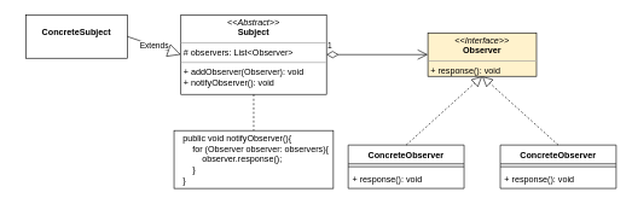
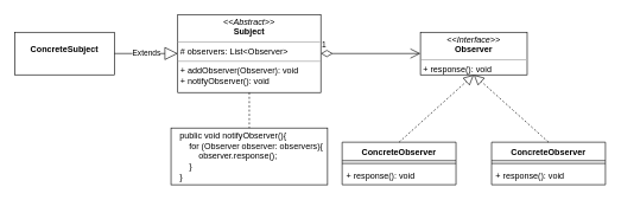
  <mxCell id="0" />
  <mxCell id="1" parent="0" />
  <mxCell id="2" value="ConcreteObserver" style="swimlane;fontStyle=1;align=center;verticalAlign=top;childLayout=stackLayout;horizontal=1;startSize=26;horizontalStack=0;resizeParent=1;resizeParentMax=0;resizeLast=0;collapsible=1;marginBottom=0;" parent="1" vertex="1"><mxGeometry x="480" y="200" width="160" height="60" as="geometry" /></mxCell>
  <mxCell id="3" value="" style="line;strokeWidth=1;fillColor=none;align=left;verticalAlign=middle;spacingTop=-1;spacingLeft=3;spacingRight=3;rotatable=0;labelPosition=right;points=[];portConstraint=eastwest;" parent="2" vertex="1"><mxGeometry y="26" width="160" height="8" as="geometry" /></mxCell>
  <mxCell id="4" value="+ response(): void" style="text;strokeColor=none;fillColor=none;align=left;verticalAlign=top;spacingLeft=4;spacingRight=4;overflow=hidden;rotatable=0;points=[[0,0.5],[1,0.5]];portConstraint=eastwest;" parent="2" vertex="1"><mxGeometry y="34" width="160" height="26" as="geometry" /></mxCell>
  <mxCell id="5" value="&lt;p style=&quot;margin: 0px ; margin-top: 4px ; text-align: center&quot;&gt;&lt;i&gt;&amp;lt;&amp;lt;Abstract&amp;gt;&amp;gt;&lt;/i&gt;&lt;br&gt;&lt;b&gt;Subject&lt;/b&gt;&lt;/p&gt;&lt;hr size=&quot;1&quot;&gt;&lt;p style=&quot;margin: 0px ; margin-left: 4px&quot;&gt;# observers: List&amp;lt;Observer&amp;gt;&lt;/p&gt;&lt;hr size=&quot;1&quot;&gt;&lt;p style=&quot;margin: 0px ; margin-left: 4px&quot;&gt;+ addObserver(Observer): void&lt;br&gt;+ notifyObserver(): void&lt;/p&gt;" style="verticalAlign=top;align=left;overflow=fill;fontSize=12;fontFamily=Helvetica;html=1;" parent="1" vertex="1"><mxGeometry x="249" y="20" width="201" height="110" as="geometry" /></mxCell>
- <mxCell id="6" value="&lt;p style=&quot;margin: 0px ; margin-top: 4px ; text-align: center&quot;&gt;&lt;i&gt;&amp;lt;&amp;lt;Interface&amp;gt;&amp;gt;&lt;/i&gt;&lt;br&gt;&lt;b&gt;Observer&lt;/b&gt;&lt;/p&gt;&lt;hr size=&quot;1&quot;&gt;&lt;p style=&quot;margin: 0px ; margin-left: 4px&quot;&gt;&lt;/p&gt;&lt;p style=&quot;margin: 0px ; margin-left: 4px&quot;&gt;+ response(): void&lt;br&gt;&lt;/p&gt;" style="verticalAlign=top;align=left;overflow=fill;fontSize=12;fontFamily=Helvetica;html=1;fillColor=#fff2cc;" parent="1" vertex="1"><mxGeometry x="590" y="45" width="150" height="60" as="geometry" /></mxCell>
+ <mxCell id="6" value="&lt;p style=&quot;margin: 0px ; margin-top: 4px ; text-align: center&quot;&gt;&lt;i&gt;&amp;lt;&amp;lt;Interface&amp;gt;&amp;gt;&lt;/i&gt;&lt;br&gt;&lt;b&gt;Observer&lt;/b&gt;&lt;/p&gt;&lt;hr size=&quot;1&quot;&gt;&lt;p style=&quot;margin: 0px ; margin-left: 4px&quot;&gt;&lt;/p&gt;&lt;p style=&quot;margin: 0px ; margin-left: 4px&quot;&gt;+ response(): void&lt;br&gt;&lt;/p&gt;" style="verticalAlign=top;align=left;overflow=fill;fontSize=12;fontFamily=Helvetica;html=1;" parent="1" vertex="1"><mxGeometry x="590" y="45" width="150" height="60" as="geometry" /></mxCell>
  <mxCell id="7" value="ConcreteObserver" style="swimlane;fontStyle=1;align=center;verticalAlign=top;childLayout=stackLayout;horizontal=1;startSize=26;horizontalStack=0;resizeParent=1;resizeParentMax=0;resizeLast=0;collapsible=1;marginBottom=0;" parent="1" vertex="1"><mxGeometry x="690" y="200" width="160" height="60" as="geometry" /></mxCell>
  <mxCell id="8" value="" style="line;strokeWidth=1;fillColor=none;align=left;verticalAlign=middle;spacingTop=-1;spacingLeft=3;spacingRight=3;rotatable=0;labelPosition=right;points=[];portConstraint=eastwest;" parent="7" vertex="1"><mxGeometry y="26" width="160" height="8" as="geometry" /></mxCell>
  <mxCell id="9" value="+ response(): void" style="text;strokeColor=none;fillColor=none;align=left;verticalAlign=top;spacingLeft=4;spacingRight=4;overflow=hidden;rotatable=0;points=[[0,0.5],[1,0.5]];portConstraint=eastwest;" parent="7" vertex="1"><mxGeometry y="34" width="160" height="26" as="geometry" /></mxCell>
  <mxCell id="10" value="" style="endArrow=block;dashed=1;endFill=0;endSize=12;html=1;entryX=0.5;entryY=1;entryDx=0;entryDy=0;exitX=0.5;exitY=0;exitDx=0;exitDy=0;" parent="1" source="2" target="6" edge="1"><mxGeometry width="160" relative="1" as="geometry"><mxPoint x="420" y="230" as="sourcePoint" /><mxPoint x="580" y="230" as="targetPoint" /></mxGeometry></mxCell>
  <mxCell id="11" value="" style="endArrow=block;dashed=1;endFill=0;endSize=12;html=1;exitX=0.5;exitY=0;exitDx=0;exitDy=0;entryX=0.5;entryY=1;entryDx=0;entryDy=0;" parent="1" source="7" target="6" edge="1"><mxGeometry width="160" relative="1" as="geometry"><mxPoint x="570" y="210" as="sourcePoint" /><mxPoint x="660" y="110" as="targetPoint" /></mxGeometry></mxCell>
  <mxCell id="12" value="1" style="endArrow=open;html=1;endSize=12;startArrow=diamondThin;startSize=14;startFill=0;align=left;verticalAlign=bottom;exitX=1;exitY=0.5;exitDx=0;exitDy=0;entryX=0;entryY=0.5;entryDx=0;entryDy=0;" parent="1" source="5" target="6" edge="1"><mxGeometry x="-1" y="3" relative="1" as="geometry"><mxPoint x="450" y="120" as="sourcePoint" /><mxPoint x="610" y="120" as="targetPoint" /></mxGeometry></mxCell>
  <mxCell id="13" value="&lt;div&gt;public void notifyObserver(){&lt;/div&gt;&lt;div&gt;&amp;nbsp; &amp;nbsp; for (Observer observer: observers){&lt;/div&gt;&lt;div&gt;&amp;nbsp; &amp;nbsp; &amp;nbsp; &amp;nbsp; observer.response();&lt;/div&gt;&lt;div&gt;&amp;nbsp; &amp;nbsp; }&lt;/div&gt;&lt;div&gt;}&lt;/div&gt;" style="rounded=0;whiteSpace=wrap;html=1;align=left;spacingLeft=10;" vertex="1" parent="1"><mxGeometry x="239.5" y="180" width="220" height="80" as="geometry" /></mxCell>
  <mxCell id="14" value="" style="endArrow=none;dashed=1;html=1;entryX=0.5;entryY=0;entryDx=0;entryDy=0;exitX=0.5;exitY=1;exitDx=0;exitDy=0;" edge="1" parent="1" source="5" target="13"><mxGeometry width="50" height="50" relative="1" as="geometry"><mxPoint x="522" y="156.2" as="sourcePoint" /><mxPoint x="590" y="210" as="targetPoint" /></mxGeometry></mxCell>
- <mxCell id="15" value="&lt;p style=&quot;margin: 0px ; margin-top: 4px ; text-align: center&quot;&gt;&lt;br&gt;&lt;b&gt;ConcreteSubject&lt;/b&gt;&lt;/p&gt;" style="verticalAlign=top;align=left;overflow=fill;fontSize=12;fontFamily=Helvetica;html=1;" vertex="1" parent="1"><mxGeometry x="35" y="20" width="140" height="60" as="geometry" /></mxCell>
+ <mxCell id="15" value="&lt;p style=&quot;margin: 0px ; margin-top: 4px ; text-align: center&quot;&gt;&lt;br&gt;&lt;b&gt;ConcreteSubject&lt;/b&gt;&lt;/p&gt;" style="verticalAlign=top;align=left;overflow=fill;fontSize=12;fontFamily=Helvetica;html=1;" vertex="1" parent="1"><mxGeometry x="20" y="45" width="140" height="60" as="geometry" /></mxCell>
  <mxCell id="16" value="Extends" style="endArrow=block;endSize=16;endFill=0;html=1;exitX=1;exitY=0.5;exitDx=0;exitDy=0;entryX=0;entryY=0.5;entryDx=0;entryDy=0;" edge="1" parent="1" source="15" target="5"><mxGeometry width="160" relative="1" as="geometry"><mxPoint x="420" y="230" as="sourcePoint" /><mxPoint x="580" y="230" as="targetPoint" /></mxGeometry></mxCell>
